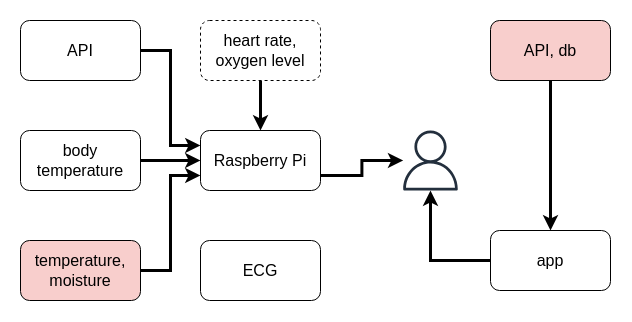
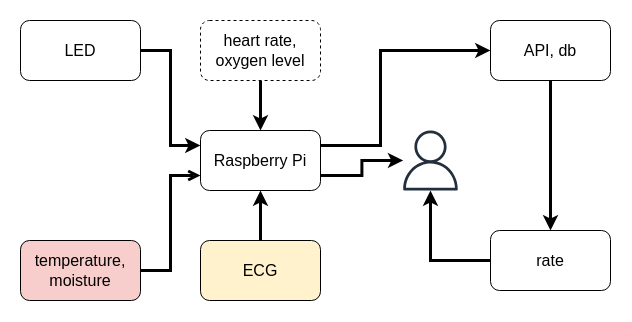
  <mxCell id="0" />
  <mxCell id="1" parent="0" />
  <mxCell id="2" style="edgeStyle=orthogonalEdgeStyle;rounded=0;orthogonalLoop=1;jettySize=auto;html=1;exitX=1;exitY=0.75;exitDx=0;exitDy=0;fontSize=16;strokeWidth=3;" parent="1" source="4" target="5" edge="1"><mxGeometry relative="1" as="geometry" /></mxCell>
+ <mxCell id="3" style="edgeStyle=orthogonalEdgeStyle;rounded=0;orthogonalLoop=1;jettySize=auto;html=1;exitX=1;exitY=0.25;exitDx=0;exitDy=0;entryX=0;entryY=0.5;entryDx=0;entryDy=0;fontSize=16;strokeWidth=3;" parent="1" source="4" target="19" edge="1"><mxGeometry relative="1" as="geometry"><Array as="points"><mxPoint x="380" y="145" /><mxPoint x="380" y="50" /></Array></mxGeometry></mxCell>
  <mxCell id="4" value="&lt;font style=&quot;font-size: 16px;&quot;&gt;Raspberry Pi&lt;br&gt;&lt;/font&gt;" style="rounded=1;whiteSpace=wrap;html=1;fontStyle=0" parent="1" vertex="1"><mxGeometry x="200" y="130" width="120" height="60" as="geometry" /></mxCell>
  <mxCell id="5" value="" style="sketch=0;outlineConnect=0;fontColor=#232F3E;gradientColor=none;fillColor=#232F3D;strokeColor=none;dashed=0;verticalLabelPosition=bottom;verticalAlign=top;align=center;html=1;fontSize=12;fontStyle=0;aspect=fixed;pointerEvents=1;shape=mxgraph.aws4.user;" parent="1" vertex="1"><mxGeometry x="400" y="130" width="60" height="60" as="geometry" /></mxCell>
  <mxCell id="6" style="edgeStyle=orthogonalEdgeStyle;rounded=0;orthogonalLoop=1;jettySize=auto;html=1;exitX=0.5;exitY=1;exitDx=0;exitDy=0;entryX=0.5;entryY=0;entryDx=0;entryDy=0;fontSize=16;strokeWidth=3;" parent="1" source="7" target="4" edge="1"><mxGeometry relative="1" as="geometry" /></mxCell>
  <mxCell id="7" value="&lt;font style=&quot;font-size: 16px;&quot;&gt;heart rate, oxygen level&lt;br&gt;&lt;/font&gt;" style="rounded=1;whiteSpace=wrap;html=1;fontStyle=0;dashed=1;" parent="1" vertex="1"><mxGeometry x="200" y="20" width="120" height="60" as="geometry" /></mxCell>
- <mxCell id="9" value="&lt;font style=&quot;font-size: 16px;&quot;&gt;ECG&lt;/font&gt;" style="rounded=1;whiteSpace=wrap;html=1;fontStyle=0" parent="1" vertex="1"><mxGeometry x="200" y="240" width="120" height="60" as="geometry" /></mxCell>
- <mxCell id="10" style="edgeStyle=orthogonalEdgeStyle;rounded=0;orthogonalLoop=1;jettySize=auto;html=1;exitX=1;exitY=0.5;exitDx=0;exitDy=0;entryX=0;entryY=0.5;entryDx=0;entryDy=0;fontSize=16;strokeWidth=3;" parent="1" source="11" target="4" edge="1"><mxGeometry relative="1" as="geometry" /></mxCell>
- <mxCell id="11" value="&lt;font style=&quot;font-size: 16px;&quot;&gt;body temperature&lt;br&gt;&lt;/font&gt;" style="rounded=1;whiteSpace=wrap;html=1;fontStyle=0" parent="1" vertex="1"><mxGeometry x="20" y="130" width="120" height="60" as="geometry" /></mxCell>
- <mxCell id="12" style="edgeStyle=orthogonalEdgeStyle;rounded=0;orthogonalLoop=1;jettySize=auto;html=1;exitX=1;exitY=0.5;exitDx=0;exitDy=0;entryX=0;entryY=0.75;entryDx=0;entryDy=0;fontSize=16;strokeWidth=3;" parent="1" source="13" target="4" edge="1"><mxGeometry relative="1" as="geometry" /></mxCell>
+ <mxCell id="8" style="edgeStyle=orthogonalEdgeStyle;rounded=0;orthogonalLoop=1;jettySize=auto;html=1;exitX=0.5;exitY=0;exitDx=0;exitDy=0;entryX=0.5;entryY=1;entryDx=0;entryDy=0;fontSize=16;strokeWidth=3;" parent="1" source="9" target="4" edge="1"><mxGeometry relative="1" as="geometry" /></mxCell>
+ <mxCell id="9" value="&lt;font style=&quot;font-size: 16px;&quot;&gt;ECG&lt;/font&gt;" style="rounded=1;whiteSpace=wrap;html=1;fontStyle=0;fillColor=#fff2cc;" parent="1" vertex="1"><mxGeometry x="200" y="240" width="120" height="60" as="geometry" /></mxCell>
+ <mxCell id="12" style="edgeStyle=orthogonalEdgeStyle;rounded=0;orthogonalLoop=1;jettySize=auto;html=1;exitX=1;exitY=0.5;exitDx=0;exitDy=0;entryX=0;entryY=0.75;entryDx=0;entryDy=0;fontSize=16;strokeWidth=3;endArrow=open;" parent="1" source="13" target="4" edge="1"><mxGeometry relative="1" as="geometry" /></mxCell>
  <mxCell id="13" value="&lt;font style=&quot;font-size: 16px;&quot;&gt;temperature, moisture&lt;br&gt;&lt;/font&gt;" style="rounded=1;whiteSpace=wrap;html=1;fontStyle=0;fillColor=#f8cecc;" parent="1" vertex="1"><mxGeometry x="20" y="240" width="120" height="60" as="geometry" /></mxCell>
  <mxCell id="14" style="edgeStyle=orthogonalEdgeStyle;rounded=0;orthogonalLoop=1;jettySize=auto;html=1;exitX=1;exitY=0.5;exitDx=0;exitDy=0;entryX=0;entryY=0.25;entryDx=0;entryDy=0;fontSize=16;strokeWidth=3;" parent="1" source="15" target="4" edge="1"><mxGeometry relative="1" as="geometry" /></mxCell>
- <mxCell id="15" value="&lt;font style=&quot;font-size: 16px;&quot;&gt;API&lt;/font&gt;" style="rounded=1;whiteSpace=wrap;html=1;fontStyle=0" parent="1" vertex="1"><mxGeometry x="20" y="20" width="120" height="60" as="geometry" /></mxCell>
+ <mxCell id="15" value="&lt;font style=&quot;font-size: 16px;&quot;&gt;LED&lt;/font&gt;" style="rounded=1;whiteSpace=wrap;html=1;fontStyle=0" parent="1" vertex="1"><mxGeometry x="20" y="20" width="120" height="60" as="geometry" /></mxCell>
  <mxCell id="16" style="edgeStyle=orthogonalEdgeStyle;rounded=0;orthogonalLoop=1;jettySize=auto;html=1;fontSize=16;strokeWidth=3;" parent="1" source="17" target="5" edge="1"><mxGeometry relative="1" as="geometry" /></mxCell>
- <mxCell id="17" value="&lt;font style=&quot;font-size: 16px;&quot;&gt;app&lt;/font&gt;" style="rounded=1;whiteSpace=wrap;html=1;fontStyle=0" parent="1" vertex="1"><mxGeometry x="490" y="230" width="120" height="60" as="geometry" /></mxCell>
+ <mxCell id="17" value="&lt;font style=&quot;font-size: 16px;&quot;&gt;rate&lt;/font&gt;" style="rounded=1;whiteSpace=wrap;html=1;fontStyle=0" parent="1" vertex="1"><mxGeometry x="490" y="230" width="120" height="60" as="geometry" /></mxCell>
  <mxCell id="18" style="edgeStyle=orthogonalEdgeStyle;rounded=0;orthogonalLoop=1;jettySize=auto;html=1;entryX=0.5;entryY=0;entryDx=0;entryDy=0;fontSize=16;strokeWidth=3;" parent="1" source="19" target="17" edge="1"><mxGeometry relative="1" as="geometry" /></mxCell>
- <mxCell id="19" value="&lt;font style=&quot;font-size: 16px;&quot;&gt;API&lt;/font&gt;&lt;font style=&quot;font-size: 16px;&quot;&gt;, &lt;/font&gt;&lt;font style=&quot;font-size: 16px;&quot;&gt;db&lt;/font&gt;" style="rounded=1;whiteSpace=wrap;html=1;fontStyle=0;fillColor=#f8cecc;" parent="1" vertex="1"><mxGeometry x="490" y="20" width="120" height="60" as="geometry" /></mxCell>
+ <mxCell id="19" value="&lt;font style=&quot;font-size: 16px;&quot;&gt;API&lt;/font&gt;&lt;font style=&quot;font-size: 16px;&quot;&gt;, &lt;/font&gt;&lt;font style=&quot;font-size: 16px;&quot;&gt;db&lt;/font&gt;" style="rounded=1;whiteSpace=wrap;html=1;fontStyle=0" parent="1" vertex="1"><mxGeometry x="490" y="20" width="120" height="60" as="geometry" /></mxCell>
